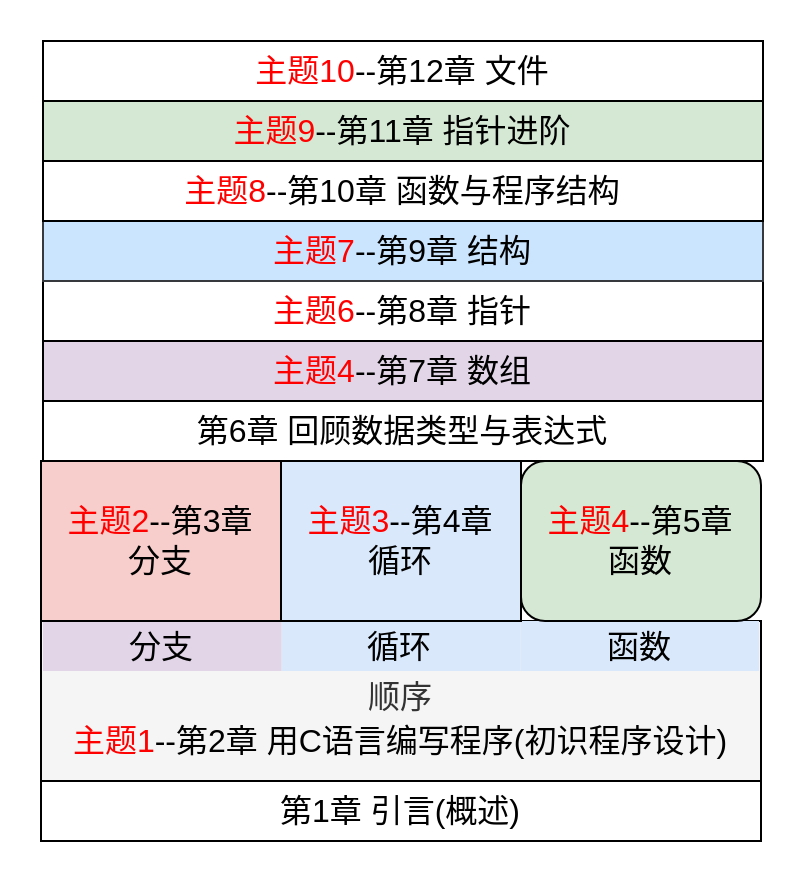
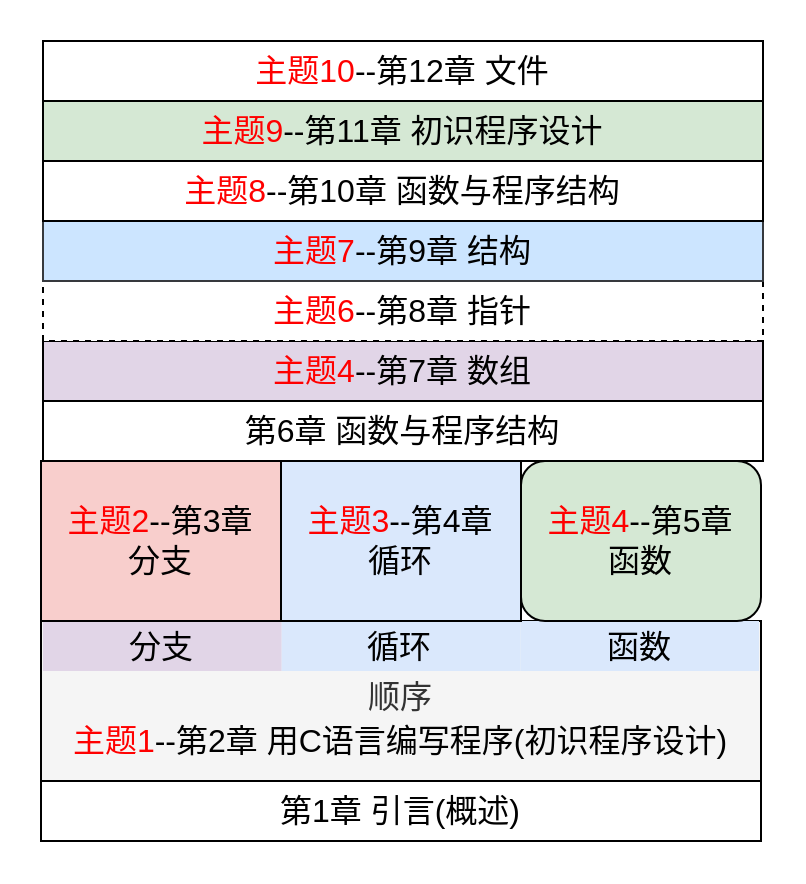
  <mxCell id="0" />
  <mxCell id="1" parent="0" />
  <mxCell id="2" value="第1章 引言(概述)" style="rounded=0;whiteSpace=wrap;html=1;fontSize=16;" vertex="1" parent="1"><mxGeometry x="20" y="390" width="360" height="30" as="geometry" /></mxCell>
  <mxCell id="3" value="" style="rounded=0;whiteSpace=wrap;html=1;fontSize=16;fillColor=#f5f5f5;fontColor=#333333;strokeWidth=1;" vertex="1" parent="1"><mxGeometry x="20" y="310" width="360" height="80" as="geometry" /></mxCell>
  <mxCell id="4" value="&lt;font color=&quot;#ff0000&quot;&gt;主题1&lt;/font&gt;--第2章 用C语言编写程序(初识程序设计)" style="text;html=1;strokeColor=none;fillColor=none;align=center;verticalAlign=middle;whiteSpace=wrap;rounded=0;fontSize=16;" vertex="1" parent="1"><mxGeometry x="35" y="360" width="330" height="20" as="geometry" /></mxCell>
  <mxCell id="5" value="" style="group;fillColor=#f5f5f5;fontColor=#333333;" vertex="1" connectable="0" parent="1"><mxGeometry x="21" y="310" width="358" height="50" as="geometry" /></mxCell>
  <mxCell id="6" value="顺序" style="rounded=0;whiteSpace=wrap;html=1;fontSize=16;fillColor=#f5f5f5;fontColor=#333333;strokeColor=none;" vertex="1" parent="5"><mxGeometry y="25" width="358" height="25" as="geometry" /></mxCell>
  <mxCell id="7" value="分支" style="rounded=0;whiteSpace=wrap;html=1;fontSize=16;fillColor=#e1d5e7;strokeColor=none;" vertex="1" parent="5"><mxGeometry width="119.333" height="25" as="geometry" /></mxCell>
  <mxCell id="8" value="循环" style="rounded=0;whiteSpace=wrap;html=1;fontSize=16;fillColor=#dae8fc;strokeColor=none;" vertex="1" parent="5"><mxGeometry x="119.333" width="119.333" height="25" as="geometry" /></mxCell>
  <mxCell id="9" value="函数" style="rounded=0;whiteSpace=wrap;html=1;fontSize=16;fillColor=#dae8fc;strokeColor=none;" vertex="1" parent="5"><mxGeometry x="238.667" width="119.333" height="25" as="geometry" /></mxCell>
  <mxCell id="10" value="&lt;font color=&quot;#ff0000&quot;&gt;主题2&lt;/font&gt;--第3章&lt;br&gt;分支" style="rounded=0;whiteSpace=wrap;html=1;fontSize=16;fillColor=#f8cecc;strokeWidth=1;" vertex="1" parent="1"><mxGeometry x="20" y="230" width="120" height="80" as="geometry" /></mxCell>
  <mxCell id="11" value="&lt;font color=&quot;#ff0000&quot;&gt;主题3&lt;/font&gt;--第4章&lt;br&gt;循环" style="rounded=0;whiteSpace=wrap;html=1;fontSize=16;fillColor=#dae8fc;strokeWidth=1;" vertex="1" parent="1"><mxGeometry x="140" y="230" width="120" height="80" as="geometry" /></mxCell>
  <mxCell id="12" value="&lt;font color=&quot;#ff0000&quot;&gt;主题4&lt;/font&gt;--第5章&lt;br&gt;函数" style="whiteSpace=wrap;html=1;fontSize=16;fillColor=#d5e8d4;strokeWidth=1;rounded=1;" vertex="1" parent="1"><mxGeometry x="260" y="230" width="120" height="80" as="geometry" /></mxCell>
- <mxCell id="13" value="第6章&amp;nbsp;回顾数据类型与表达式" style="rounded=0;whiteSpace=wrap;html=1;fontSize=16;" vertex="1" parent="1"><mxGeometry x="21" y="200" width="360" height="30" as="geometry" /></mxCell>
+ <mxCell id="13" value="第6章&amp;nbsp;函数与程序结构" style="rounded=0;whiteSpace=wrap;html=1;fontSize=16;" vertex="1" parent="1"><mxGeometry x="21" y="200" width="360" height="30" as="geometry" /></mxCell>
  <mxCell id="14" value="&lt;font color=&quot;#ff0000&quot;&gt;主题4&lt;/font&gt;--第7章&amp;nbsp;数组" style="rounded=0;whiteSpace=wrap;html=1;fontSize=16;fillColor=#e1d5e7;" vertex="1" parent="1"><mxGeometry x="21" y="170" width="360" height="30" as="geometry" /></mxCell>
- <mxCell id="15" value="&lt;font color=&quot;#ff0000&quot;&gt;主题6&lt;/font&gt;--第8章&amp;nbsp;指针" style="rounded=0;whiteSpace=wrap;html=1;fontSize=16;" vertex="1" parent="1"><mxGeometry x="21" y="140" width="360" height="30" as="geometry" /></mxCell>
+ <mxCell id="15" value="&lt;font color=&quot;#ff0000&quot;&gt;主题6&lt;/font&gt;--第8章&amp;nbsp;指针" style="rounded=0;whiteSpace=wrap;html=1;fontSize=16;dashed=1;" vertex="1" parent="1"><mxGeometry x="21" y="140" width="360" height="30" as="geometry" /></mxCell>
  <mxCell id="16" value="&lt;font color=&quot;#ff0000&quot;&gt;主题7&lt;/font&gt;--第9章&amp;nbsp;结构" style="rounded=0;whiteSpace=wrap;html=1;fontSize=16;fillColor=#cce5ff;strokeColor=#36393d;" vertex="1" parent="1"><mxGeometry x="21" y="110" width="360" height="30" as="geometry" /></mxCell>
  <mxCell id="17" value="&lt;font color=&quot;#ff0000&quot;&gt;主题8&lt;/font&gt;--第10章&amp;nbsp;函数与程序结构" style="rounded=0;whiteSpace=wrap;html=1;fontSize=16;" vertex="1" parent="1"><mxGeometry x="21" y="80" width="360" height="30" as="geometry" /></mxCell>
- <mxCell id="18" value="&lt;font color=&quot;#ff0000&quot;&gt;主题9&lt;/font&gt;--第11章&amp;nbsp;指针进阶" style="rounded=0;whiteSpace=wrap;html=1;fontSize=16;fillColor=#d5e8d4;" vertex="1" parent="1"><mxGeometry x="21" y="50" width="360" height="30" as="geometry" /></mxCell>
+ <mxCell id="18" value="&lt;font color=&quot;#ff0000&quot;&gt;主题9&lt;/font&gt;--第11章&amp;nbsp;初识程序设计" style="rounded=0;whiteSpace=wrap;html=1;fontSize=16;fillColor=#d5e8d4;" vertex="1" parent="1"><mxGeometry x="21" y="50" width="360" height="30" as="geometry" /></mxCell>
  <mxCell id="19" value="&lt;font color=&quot;#ff0000&quot;&gt;主题10&lt;/font&gt;--第12章&amp;nbsp;文件" style="rounded=0;whiteSpace=wrap;html=1;fontSize=16;" vertex="1" parent="1"><mxGeometry x="21" y="20" width="360" height="30" as="geometry" /></mxCell>
